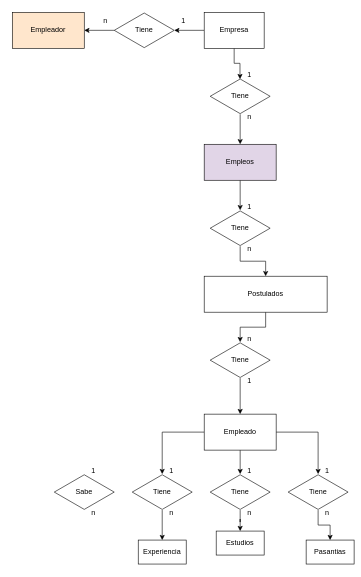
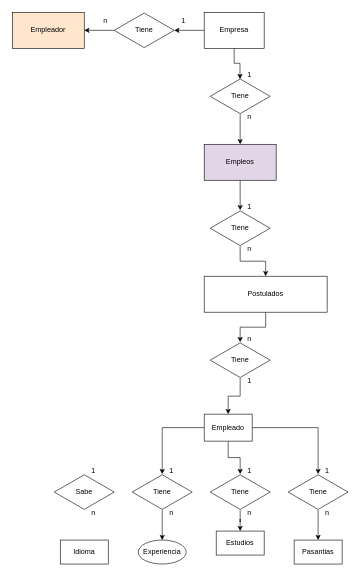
  <mxCell id="0" />
  <mxCell id="1" parent="0" />
  <mxCell id="2" style="edgeStyle=orthogonalEdgeStyle;rounded=0;orthogonalLoop=1;jettySize=auto;html=1;" edge="1" parent="1" source="5" target="9"><mxGeometry relative="1" as="geometry" /></mxCell>
  <mxCell id="3" style="edgeStyle=orthogonalEdgeStyle;rounded=0;orthogonalLoop=1;jettySize=auto;html=1;" edge="1" parent="1" source="5" target="7"><mxGeometry relative="1" as="geometry" /></mxCell>
  <mxCell id="4" style="edgeStyle=orthogonalEdgeStyle;rounded=0;orthogonalLoop=1;jettySize=auto;html=1;entryX=0.5;entryY=0;entryDx=0;entryDy=0;entryPerimeter=0;" edge="1" parent="1" source="5" target="11"><mxGeometry relative="1" as="geometry" /></mxCell>
- <mxCell id="5" value="Empleado" style="rounded=0;whiteSpace=wrap;html=1;" parent="1" vertex="1"><mxGeometry x="340" y="690" width="120" height="60" as="geometry" /></mxCell>
+ <mxCell id="5" value="Empleado" style="rounded=0;whiteSpace=wrap;html=1;" parent="1" vertex="1"><mxGeometry x="340" y="690" width="80" height="45" as="geometry" /></mxCell>
  <mxCell id="6" style="edgeStyle=orthogonalEdgeStyle;rounded=0;orthogonalLoop=1;jettySize=auto;html=1;entryX=0.5;entryY=0;entryDx=0;entryDy=0;" edge="1" parent="1" source="7" target="12"><mxGeometry relative="1" as="geometry" /></mxCell>
  <mxCell id="7" value="Tiene" style="html=1;whiteSpace=wrap;aspect=fixed;shape=isoRectangle;" vertex="1" parent="1"><mxGeometry x="220" y="790" width="100" height="60" as="geometry" /></mxCell>
  <mxCell id="8" style="edgeStyle=orthogonalEdgeStyle;rounded=0;orthogonalLoop=1;jettySize=auto;html=1;" edge="1" parent="1" source="9" target="13"><mxGeometry relative="1" as="geometry" /></mxCell>
  <mxCell id="9" value="Tiene" style="html=1;whiteSpace=wrap;aspect=fixed;shape=isoRectangle;" vertex="1" parent="1"><mxGeometry x="350" y="790" width="100" height="60" as="geometry" /></mxCell>
  <mxCell id="10" style="edgeStyle=orthogonalEdgeStyle;rounded=0;orthogonalLoop=1;jettySize=auto;html=1;entryX=0.5;entryY=0;entryDx=0;entryDy=0;" edge="1" parent="1" source="11" target="14"><mxGeometry relative="1" as="geometry" /></mxCell>
  <mxCell id="11" value="Tiene" style="html=1;whiteSpace=wrap;aspect=fixed;shape=isoRectangle;" vertex="1" parent="1"><mxGeometry x="480" y="790" width="100" height="60" as="geometry" /></mxCell>
- <mxCell id="12" value="Experiencia" style="rounded=0;whiteSpace=wrap;html=1;" vertex="1" parent="1"><mxGeometry x="230" y="900" width="80" height="40" as="geometry" /></mxCell>
+ <mxCell id="12" value="Experiencia" style="ellipse;whiteSpace=wrap;html=1;" vertex="1" parent="1"><mxGeometry x="230" y="900" width="80" height="40" as="geometry" /></mxCell>
  <mxCell id="13" value="Estudios" style="rounded=0;whiteSpace=wrap;html=1;" vertex="1" parent="1"><mxGeometry x="360" y="885" width="80" height="40" as="geometry" /></mxCell>
- <mxCell id="14" value="Pasantias" style="rounded=0;whiteSpace=wrap;html=1;" vertex="1" parent="1"><mxGeometry x="510" y="900" width="80" height="40" as="geometry" /></mxCell>
+ <mxCell id="14" value="Pasantias" style="rounded=0;whiteSpace=wrap;html=1;" vertex="1" parent="1"><mxGeometry x="490" y="900" width="80" height="40" as="geometry" /></mxCell>
+ <mxCell id="15" value="Idioma" style="rounded=0;whiteSpace=wrap;html=1;" vertex="1" parent="1"><mxGeometry x="100" y="900" width="80" height="40" as="geometry" /></mxCell>
  <mxCell id="16" value="Sabe" style="html=1;whiteSpace=wrap;aspect=fixed;shape=isoRectangle;" vertex="1" parent="1"><mxGeometry x="90" y="790" width="100" height="60" as="geometry" /></mxCell>
  <mxCell id="17" value="1" style="text;html=1;align=center;verticalAlign=middle;resizable=0;points=[];autosize=1;strokeColor=none;fillColor=none;" vertex="1" parent="1"><mxGeometry x="140" y="770" width="30" height="30" as="geometry" /></mxCell>
  <mxCell id="18" value="n" style="text;html=1;align=center;verticalAlign=middle;resizable=0;points=[];autosize=1;strokeColor=none;fillColor=none;" vertex="1" parent="1"><mxGeometry x="140" y="840" width="30" height="30" as="geometry" /></mxCell>
  <mxCell id="19" value="n" style="text;html=1;align=center;verticalAlign=middle;resizable=0;points=[];autosize=1;strokeColor=none;fillColor=none;" vertex="1" parent="1"><mxGeometry x="270" y="840" width="30" height="30" as="geometry" /></mxCell>
  <mxCell id="20" value="1" style="text;html=1;align=center;verticalAlign=middle;resizable=0;points=[];autosize=1;strokeColor=none;fillColor=none;" vertex="1" parent="1"><mxGeometry x="270" y="770" width="30" height="30" as="geometry" /></mxCell>
  <mxCell id="21" value="n" style="text;html=1;align=center;verticalAlign=middle;resizable=0;points=[];autosize=1;strokeColor=none;fillColor=none;" vertex="1" parent="1"><mxGeometry x="400" y="840" width="30" height="30" as="geometry" /></mxCell>
  <mxCell id="22" value="1" style="text;html=1;align=center;verticalAlign=middle;resizable=0;points=[];autosize=1;strokeColor=none;fillColor=none;" vertex="1" parent="1"><mxGeometry x="400" y="770" width="30" height="30" as="geometry" /></mxCell>
  <mxCell id="23" value="1" style="text;html=1;align=center;verticalAlign=middle;resizable=0;points=[];autosize=1;strokeColor=none;fillColor=none;" vertex="1" parent="1"><mxGeometry x="530" y="770" width="30" height="30" as="geometry" /></mxCell>
  <mxCell id="24" value="n" style="text;html=1;align=center;verticalAlign=middle;resizable=0;points=[];autosize=1;strokeColor=none;fillColor=none;" vertex="1" parent="1"><mxGeometry x="530" y="840" width="30" height="30" as="geometry" /></mxCell>
  <mxCell id="25" value="Empleador" style="rounded=0;whiteSpace=wrap;html=1;fillColor=#ffe6cc;" vertex="1" parent="1"><mxGeometry x="20" y="20" width="120" height="60" as="geometry" /></mxCell>
  <mxCell id="26" style="edgeStyle=orthogonalEdgeStyle;rounded=0;orthogonalLoop=1;jettySize=auto;html=1;" edge="1" parent="1" source="28" target="30"><mxGeometry relative="1" as="geometry" /></mxCell>
  <mxCell id="27" style="edgeStyle=orthogonalEdgeStyle;rounded=0;orthogonalLoop=1;jettySize=auto;html=1;entryX=0.497;entryY=0.024;entryDx=0;entryDy=0;entryPerimeter=0;" edge="1" parent="1" source="28" target="36"><mxGeometry relative="1" as="geometry" /></mxCell>
  <mxCell id="28" value="Empresa" style="rounded=0;whiteSpace=wrap;html=1;" vertex="1" parent="1"><mxGeometry x="340" y="20" width="100" height="60" as="geometry" /></mxCell>
  <mxCell id="29" style="edgeStyle=orthogonalEdgeStyle;rounded=0;orthogonalLoop=1;jettySize=auto;html=1;entryX=1;entryY=0.5;entryDx=0;entryDy=0;" edge="1" parent="1" source="30" target="25"><mxGeometry relative="1" as="geometry" /></mxCell>
  <mxCell id="30" value="Tiene" style="html=1;whiteSpace=wrap;aspect=fixed;shape=isoRectangle;" vertex="1" parent="1"><mxGeometry x="190" y="20" width="100" height="60" as="geometry" /></mxCell>
  <mxCell id="31" value="n" style="text;html=1;align=center;verticalAlign=middle;resizable=0;points=[];autosize=1;strokeColor=none;fillColor=none;" vertex="1" parent="1"><mxGeometry x="160" y="20" width="30" height="30" as="geometry" /></mxCell>
  <mxCell id="32" value="1" style="text;html=1;align=center;verticalAlign=middle;resizable=0;points=[];autosize=1;strokeColor=none;fillColor=none;" vertex="1" parent="1"><mxGeometry x="290" y="20" width="30" height="30" as="geometry" /></mxCell>
  <mxCell id="33" style="edgeStyle=orthogonalEdgeStyle;rounded=0;orthogonalLoop=1;jettySize=auto;html=1;" edge="1" parent="1" source="34" target="44"><mxGeometry relative="1" as="geometry" /></mxCell>
  <mxCell id="34" value="Empleos" style="rounded=0;whiteSpace=wrap;html=1;fillColor=#e1d5e7;" vertex="1" parent="1"><mxGeometry x="340" y="240" width="120" height="60" as="geometry" /></mxCell>
  <mxCell id="35" style="edgeStyle=orthogonalEdgeStyle;rounded=0;orthogonalLoop=1;jettySize=auto;html=1;entryX=0.5;entryY=0;entryDx=0;entryDy=0;" edge="1" parent="1" source="36" target="34"><mxGeometry relative="1" as="geometry" /></mxCell>
  <mxCell id="36" value="Tiene" style="html=1;whiteSpace=wrap;aspect=fixed;shape=isoRectangle;" vertex="1" parent="1"><mxGeometry x="350" y="130" width="100" height="60" as="geometry" /></mxCell>
  <mxCell id="37" value="1" style="text;html=1;align=center;verticalAlign=middle;resizable=0;points=[];autosize=1;strokeColor=none;fillColor=none;" vertex="1" parent="1"><mxGeometry x="400" y="110" width="30" height="30" as="geometry" /></mxCell>
  <mxCell id="38" value="n" style="text;html=1;align=center;verticalAlign=middle;resizable=0;points=[];autosize=1;strokeColor=none;fillColor=none;" vertex="1" parent="1"><mxGeometry x="400" width="30" height="30" as="geometry" y="180" /></mxCell>
  <mxCell id="39" style="edgeStyle=orthogonalEdgeStyle;rounded=0;orthogonalLoop=1;jettySize=auto;html=1;" edge="1" parent="1" source="40" target="42"><mxGeometry relative="1" as="geometry" /></mxCell>
  <mxCell id="40" value="Postulados" style="rounded=0;whiteSpace=wrap;html=1;" vertex="1" parent="1"><mxGeometry x="340" y="460" width="205" height="60" as="geometry" /></mxCell>
  <mxCell id="41" style="edgeStyle=orthogonalEdgeStyle;rounded=0;orthogonalLoop=1;jettySize=auto;html=1;" edge="1" parent="1" source="42" target="5"><mxGeometry relative="1" as="geometry" /></mxCell>
  <mxCell id="42" value="Tiene" style="html=1;whiteSpace=wrap;aspect=fixed;shape=isoRectangle;" vertex="1" parent="1"><mxGeometry x="350" y="570" width="100" height="60" as="geometry" /></mxCell>
  <mxCell id="43" style="edgeStyle=orthogonalEdgeStyle;rounded=0;orthogonalLoop=1;jettySize=auto;html=1;entryX=0.5;entryY=0;entryDx=0;entryDy=0;" edge="1" parent="1" source="44" target="40"><mxGeometry relative="1" as="geometry" /></mxCell>
  <mxCell id="44" value="Tiene" style="html=1;whiteSpace=wrap;aspect=fixed;shape=isoRectangle;" vertex="1" parent="1"><mxGeometry x="350" y="350" width="100" height="60" as="geometry" /></mxCell>
  <mxCell id="45" value="1" style="text;html=1;align=center;verticalAlign=middle;resizable=0;points=[];autosize=1;strokeColor=none;fillColor=none;" vertex="1" parent="1"><mxGeometry x="400" y="620" width="30" height="30" as="geometry" /></mxCell>
  <mxCell id="46" value="n" style="text;html=1;align=center;verticalAlign=middle;resizable=0;points=[];autosize=1;strokeColor=none;fillColor=none;" vertex="1" parent="1"><mxGeometry x="400" y="550" width="30" height="30" as="geometry" /></mxCell>
  <mxCell id="47" value="1" style="text;html=1;align=center;verticalAlign=middle;resizable=0;points=[];autosize=1;strokeColor=none;fillColor=none;" vertex="1" parent="1"><mxGeometry x="400" y="330" width="30" height="30" as="geometry" /></mxCell>
  <mxCell id="48" value="n" style="text;html=1;align=center;verticalAlign=middle;resizable=0;points=[];autosize=1;strokeColor=none;fillColor=none;" vertex="1" parent="1"><mxGeometry x="400" y="400" width="30" height="30" as="geometry" /></mxCell>
